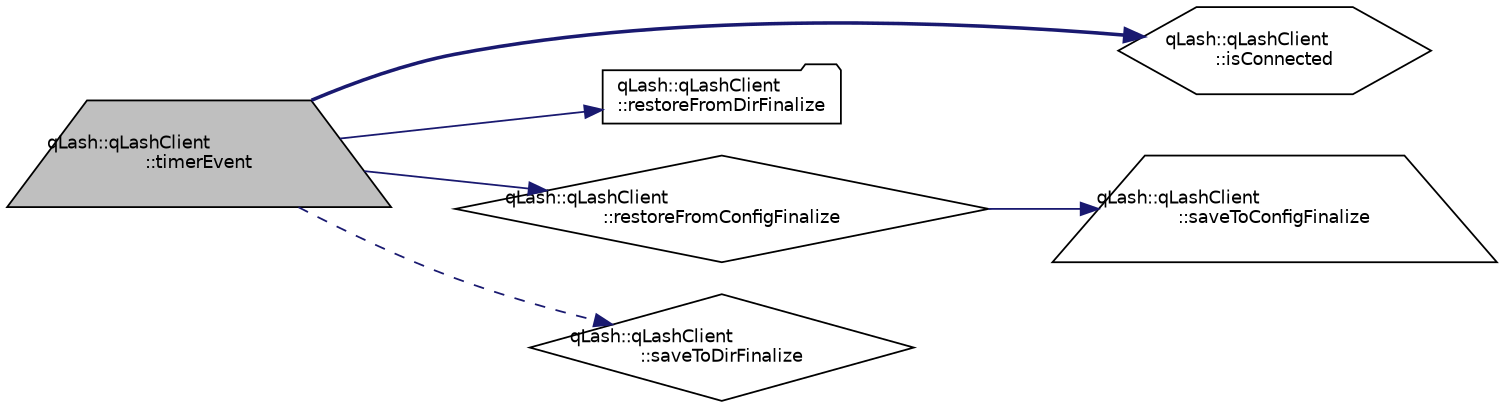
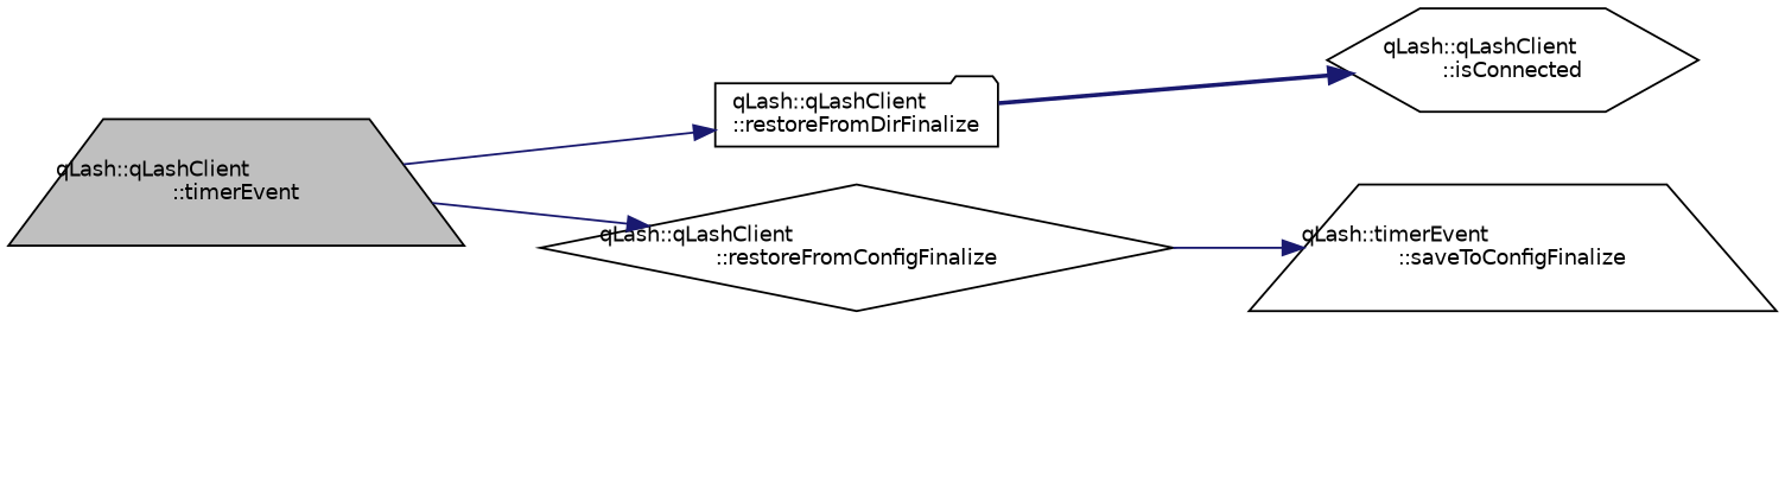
  digraph {
    rankdir=LR
    node [color=black fillcolor=white fontname=Helvetica fontsize=10 shape=trapezium style=filled]
    edge [color=midnightblue fontname=Helvetica fontsize=10 labelfontname=Helvetica labelfontsize=10 style=solid]
    n1 [fillcolor=grey75 fontcolor=black height=0.2 label="qLash::qLashClient\l::timerEvent" width=0.4]
    n2 [height=0.2 label="qLash::qLashClient\l::isConnected" shape=hexagon width=0.4]
    n3 [height=0.2 label="qLash::qLashClient\l::restoreFromConfigFinalize" shape=diamond width=0.4]
    n4 [height=0.2 label="qLash::qLashClient\l::restoreFromDirFinalize" shape=folder width=0.4]
-   n5 [height=0.2 label="qLash::qLashClient\l::saveToDirFinalize" shape=diamond width=0.4]
-   n6 [height=0.2 label="qLash::qLashClient\l::saveToConfigFinalize" width=0.4]
-   n1 -> n2 [style=bold]
+   n6 [height=0.2 label="qLash::timerEvent\l::saveToConfigFinalize" width=0.4]
+   n4 -> n2 [style=bold]
    n1 -> n3
    n1 -> n4
-   n1 -> n5 [style=dashed]
    n3 -> n6
  }
